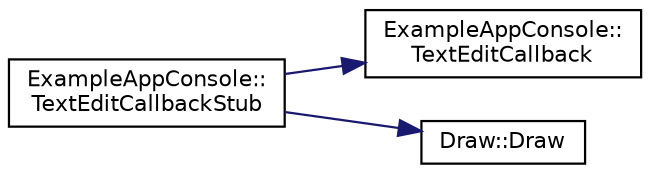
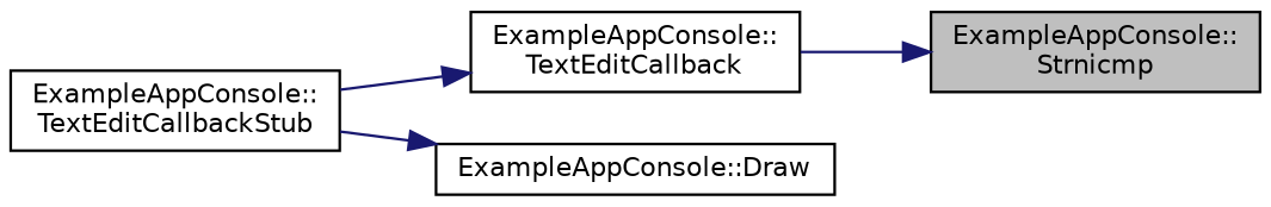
  digraph {
    rankdir=RL
    node [color=black fillcolor=white fontname=Helvetica fontsize=10 shape=record style=filled]
    edge [color=midnightblue dir=back fontname=Helvetica fontsize=10 labelfontname=Helvetica labelfontsize=10 style=solid]
+   n1 [fillcolor=grey75 fontcolor=black height=0.2 label="ExampleAppConsole::\lStrnicmp" width=0.4]
    n2 [height=0.2 label="ExampleAppConsole::\lTextEditCallback" width=0.4]
    n3 [height=0.2 label="ExampleAppConsole::\lTextEditCallbackStub" width=0.4]
-   n4 [height=0.2 label="Draw::Draw" width=0.4]
+   n4 [height=0.2 label="ExampleAppConsole::Draw" width=0.4]
+   n1 -> n2
    n2 -> n3
    n4 -> n3
  }
